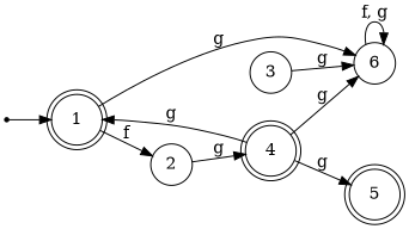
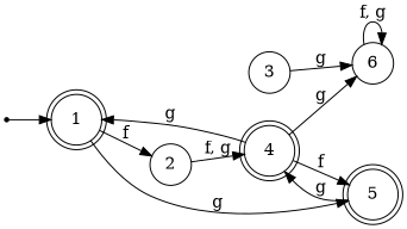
  digraph {
    rankdir=LR
    node [shape=doublecircle]
    x [shape=point]
    1
    2 [shape=circle]
    6 [shape=circle]
    4
    3 [shape=circle]
    5
    x -> 1
    1 -> 2 [label=f]
-   1 -> 6 [label=g]
-   2 -> 4 [label=g]
+   1 -> 5 [label=g]
+   2 -> 4 [label="f, g"]
    6 -> 6 [label="f, g"]
    4 -> 1 [label=g]
    4 -> 6 [label=g]
-   4 -> 5 [label=g]
+   4 -> 5 [label=f]
    3 -> 6 [label=g]
+   5 -> 4 [label=g]
  }
